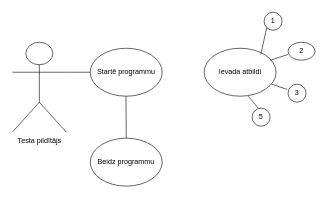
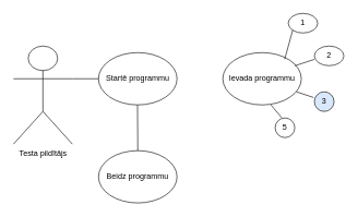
  <mxCell id="0" />
  <mxCell id="1" parent="0" />
  <mxCell id="2" value="Testa pildītājs" style="shape=umlActor;verticalLabelPosition=bottom;verticalAlign=top;html=1;outlineConnect=0;" parent="1" vertex="1"><mxGeometry x="20" y="70" width="90" height="150" as="geometry" /></mxCell>
  <mxCell id="3" value="Startē programmu" style="ellipse;whiteSpace=wrap;html=1;" parent="1" vertex="1"><mxGeometry x="150" y="80" width="120" height="80" as="geometry" /></mxCell>
  <mxCell id="4" value="" style="endArrow=none;html=1;rounded=0;" parent="1" edge="1"><mxGeometry width="50" height="50" relative="1" as="geometry"><mxPoint x="110" y="120" as="sourcePoint" /><mxPoint x="150" y="120" as="targetPoint" /></mxGeometry></mxCell>
  <mxCell id="5" value="Beidz programmu" style="ellipse;whiteSpace=wrap;html=1;" parent="1" vertex="1"><mxGeometry x="150" y="230" width="120" height="80" as="geometry" /></mxCell>
  <mxCell id="6" value="" style="endArrow=none;html=1;rounded=0;exitX=0.5;exitY=0;exitDx=0;exitDy=0;" parent="1" source="5" edge="1"><mxGeometry width="50" height="50" relative="1" as="geometry"><mxPoint x="209.58" y="220" as="sourcePoint" /><mxPoint x="209.58" y="160" as="targetPoint" /></mxGeometry></mxCell>
- <mxCell id="7" value="Ievada atbildi" style="ellipse;whiteSpace=wrap;html=1;" parent="1" vertex="1"><mxGeometry x="340" y="80" width="120" height="80" as="geometry" /></mxCell>
- <mxCell id="8" value="1" style="ellipse;whiteSpace=wrap;html=1;" parent="1" vertex="1"><mxGeometry x="440" y="20" width="30" height="30" as="geometry" /></mxCell>
+ <mxCell id="7" value="Ievada programmu" style="ellipse;whiteSpace=wrap;html=1;" parent="1" vertex="1"><mxGeometry x="340" y="80" width="120" height="80" as="geometry" /></mxCell>
+ <mxCell id="8" value="1" style="ellipse;whiteSpace=wrap;html=1;" parent="1" vertex="1"><mxGeometry x="440" y="20" width="45" height="30" as="geometry" /></mxCell>
  <mxCell id="9" value="2" style="ellipse;whiteSpace=wrap;html=1;" parent="1" vertex="1"><mxGeometry x="480" y="70" width="45" height="30" as="geometry" /></mxCell>
  <mxCell id="10" value="5" style="ellipse;whiteSpace=wrap;html=1;" parent="1" vertex="1"><mxGeometry x="420" y="180" width="30" height="30" as="geometry" /></mxCell>
- <mxCell id="11" value="3" style="ellipse;whiteSpace=wrap;html=1;" parent="1" vertex="1"><mxGeometry x="480" y="140" width="30" height="30" as="geometry" /></mxCell>
+ <mxCell id="11" value="3" style="ellipse;whiteSpace=wrap;html=1;fillColor=#dae8fc;" parent="1" vertex="1"><mxGeometry x="480" y="140" width="30" height="30" as="geometry" /></mxCell>
  <mxCell id="12" value="" style="endArrow=none;html=1;rounded=0;entryX=0;entryY=1;entryDx=0;entryDy=0;" parent="1" target="8" edge="1"><mxGeometry width="50" height="50" relative="1" as="geometry"><mxPoint x="434.58" y="90" as="sourcePoint" /><mxPoint x="434.58" y="30" as="targetPoint" /></mxGeometry></mxCell>
  <mxCell id="13" value="" style="endArrow=none;html=1;rounded=0;entryX=-0.007;entryY=0.68;entryDx=0;entryDy=0;entryPerimeter=0;" parent="1" target="9" edge="1"><mxGeometry width="50" height="50" relative="1" as="geometry"><mxPoint x="450.58" y="100" as="sourcePoint" /><mxPoint x="460" y="56" as="targetPoint" /></mxGeometry></mxCell>
  <mxCell id="14" value="" style="endArrow=none;html=1;rounded=0;entryX=-0.048;entryY=0.287;entryDx=0;entryDy=0;entryPerimeter=0;" parent="1" target="11" edge="1"><mxGeometry width="50" height="50" relative="1" as="geometry"><mxPoint x="452.58" y="140" as="sourcePoint" /><mxPoint x="480" y="131" as="targetPoint" /></mxGeometry></mxCell>
  <mxCell id="15" value="" style="endArrow=none;html=1;rounded=0;entryX=0.333;entryY=-0.014;entryDx=0;entryDy=0;entryPerimeter=0;" parent="1" target="10" edge="1"><mxGeometry width="50" height="50" relative="1" as="geometry"><mxPoint x="413.58" y="160" as="sourcePoint" /><mxPoint x="440" y="169" as="targetPoint" /></mxGeometry></mxCell>
